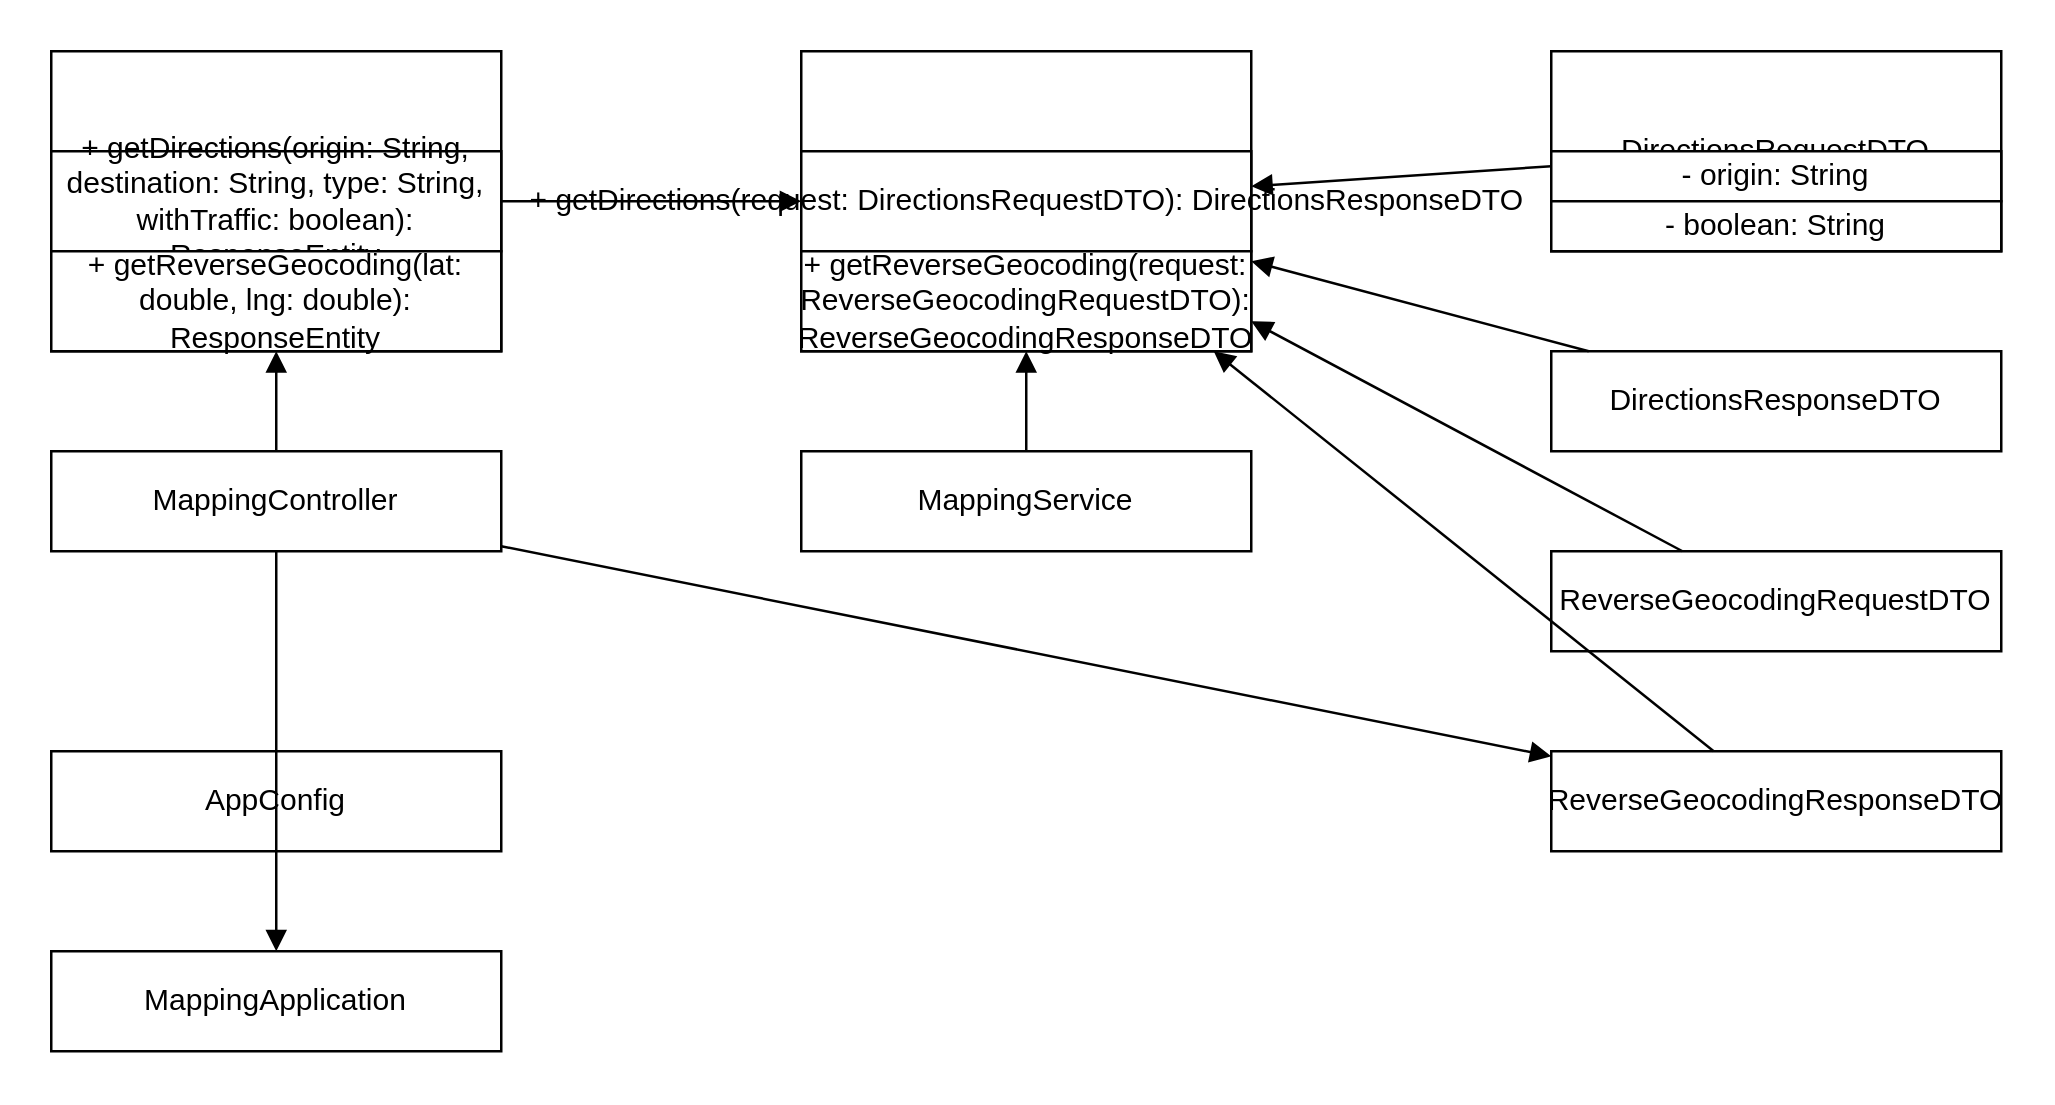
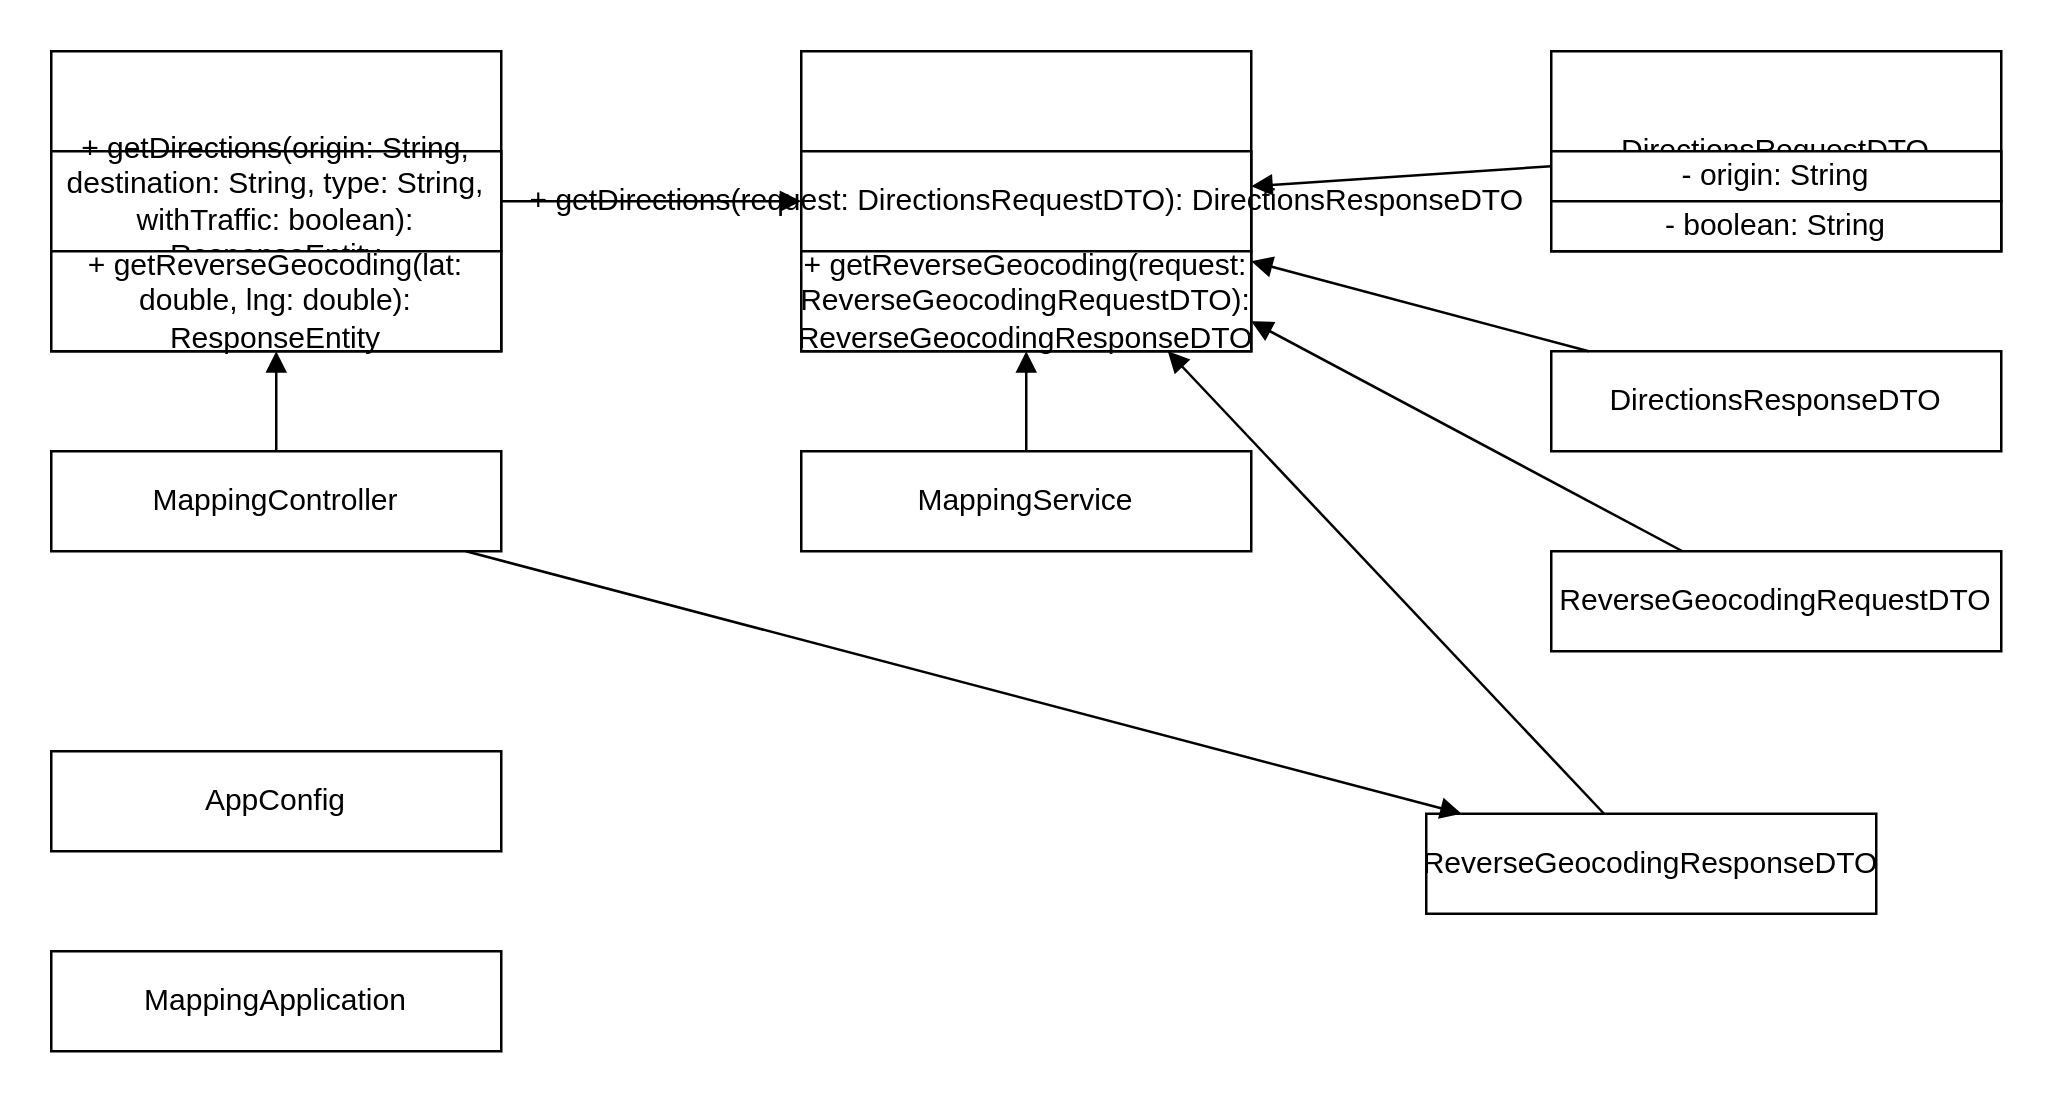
  <mxCell id="0" />
  <mxCell id="1" parent="0" />
  <mxCell id="2" value="AbstractMappingController" style="rounded=0;whiteSpace=wrap;html=1;" vertex="1" parent="1"><mxGeometry x="20" y="20" width="180" height="120" as="geometry" /></mxCell>
  <mxCell id="3" value="+ getDirections(origin: String, destination: String, type: String, withTraffic: boolean):          ResponseEntity&lt;DirectionsResponseDTO&gt;" style="rounded=0;whiteSpace=wrap;html=1;" vertex="1" parent="2"><mxGeometry x="0" y="40" width="180" height="40" as="geometry" /></mxCell>
  <mxCell id="4" value="+ getReverseGeocoding(lat: double, lng: double): ResponseEntity&lt;ReverseGeocodingResponseDTO&gt;" style="rounded=0;whiteSpace=wrap;html=1;" vertex="1" parent="2"><mxGeometry x="0" y="80" width="180" height="40" as="geometry" /></mxCell>
  <mxCell id="5" value="MappingController" style="rounded=0;whiteSpace=wrap;html=1;" vertex="1" parent="1"><mxGeometry x="20" y="180" width="180" height="40" as="geometry" /></mxCell>
  <mxCell id="6" value="AbstractMappingService" style="rounded=0;whiteSpace=wrap;html=1;" vertex="1" parent="1"><mxGeometry x="320" y="20" width="180" height="120" as="geometry" /></mxCell>
  <mxCell id="7" value="+ getDirections(request: DirectionsRequestDTO): DirectionsResponseDTO" style="rounded=0;         whiteSpace=wrap;html=1;" vertex="1" parent="6"><mxGeometry x="0" y="40" width="180" height="40" as="geometry" /></mxCell>
  <mxCell id="8" value="+ getReverseGeocoding(request: ReverseGeocodingRequestDTO): ReverseGeocodingResponseDTO" style="rounded=0;whiteSpace=wrap;html=1;" vertex="1" parent="6"><mxGeometry x="0" y="80" width="180" height="40" as="geometry" /></mxCell>
  <mxCell id="9" value="MappingService" style="rounded=0;whiteSpace=wrap;html=1;" vertex="1" parent="1"><mxGeometry x="320" y="180" width="180" height="40" as="geometry" /></mxCell>
  <mxCell id="10" value="DirectionsRequestDTO" style="rounded=0;whiteSpace=wrap;html=1;" vertex="1" parent="1"><mxGeometry x="620" y="20" width="180" height="80" as="geometry" /></mxCell>
  <mxCell id="11" value="- origin: String" style="rounded=0;whiteSpace=wrap;html=1;" vertex="1" parent="10"><mxGeometry x="0" y="40" width="180" height="20" as="geometry" /></mxCell>
  <mxCell id="12" value="- boolean: String" style="rounded=0;whiteSpace=wrap;html=1;" vertex="1" parent="10"><mxGeometry x="0" y="60" width="180" height="20" as="geometry" /></mxCell>
  <mxCell id="13" value="DirectionsResponseDTO" style="rounded=0;whiteSpace=wrap;html=1;" vertex="1" parent="1"><mxGeometry x="620" y="140" width="180" height="40" as="geometry" /></mxCell>
  <mxCell id="14" value="ReverseGeocodingRequestDTO" style="rounded=0;whiteSpace=wrap;html=1;" vertex="1" parent="1"><mxGeometry x="620" y="220" width="180" height="40" as="geometry" /></mxCell>
- <mxCell id="15" value="ReverseGeocodingResponseDTO" style="rounded=0;whiteSpace=wrap;html=1;" vertex="1" parent="1"><mxGeometry x="620" y="300" width="180" height="40" as="geometry" /></mxCell>
+ <mxCell id="15" value="ReverseGeocodingResponseDTO" style="rounded=0;whiteSpace=wrap;html=1;" vertex="1" parent="1"><mxGeometry x="570" y="325" width="180" height="40" as="geometry" /></mxCell>
  <mxCell id="16" value="AppConfig" style="rounded=0;whiteSpace=wrap;html=1;" vertex="1" parent="1"><mxGeometry x="20" y="300" width="180" height="40" as="geometry" /></mxCell>
  <mxCell id="17" value="MappingApplication" style="rounded=0;whiteSpace=wrap;html=1;" vertex="1" parent="1"><mxGeometry x="20" y="380" width="180" height="40" as="geometry" /></mxCell>
  <mxCell id="18" style="endArrow=block;html=1;rounded=0;" edge="1" parent="1" source="2" target="6"><mxGeometry relative="1" as="geometry" /></mxCell>
  <mxCell id="19" style="endArrow=block;html=1;rounded=0;" edge="1" parent="1" source="5" target="2"><mxGeometry relative="1" as="geometry" /></mxCell>
  <mxCell id="20" style="endArrow=block;html=1;rounded=0;" edge="1" parent="1" source="9" target="6"><mxGeometry relative="1" as="geometry" /></mxCell>
  <mxCell id="21" style="endArrow=block;html=1;rounded=0;" edge="1" parent="1" source="10" target="6"><mxGeometry relative="1" as="geometry" /></mxCell>
  <mxCell id="22" style="endArrow=block;html=1;rounded=0;" edge="1" parent="1" source="13" target="6"><mxGeometry relative="1" as="geometry" /></mxCell>
  <mxCell id="23" style="endArrow=block;html=1;rounded=0;" edge="1" parent="1" source="14" target="6"><mxGeometry relative="1" as="geometry" /></mxCell>
  <mxCell id="24" style="endArrow=block;html=1;rounded=0;" edge="1" parent="1" source="15" target="6"><mxGeometry relative="1" as="geometry" /></mxCell>
  <mxCell id="25" style="endArrow=block;html=1;rounded=0;" edge="1" parent="1" source="5" target="15"><mxGeometry relative="1" as="geometry" /></mxCell>
- <mxCell id="26" style="endArrow=block;html=1;rounded=0;" edge="1" parent="1" source="5" target="17"><mxGeometry relative="1" as="geometry" /></mxCell>
